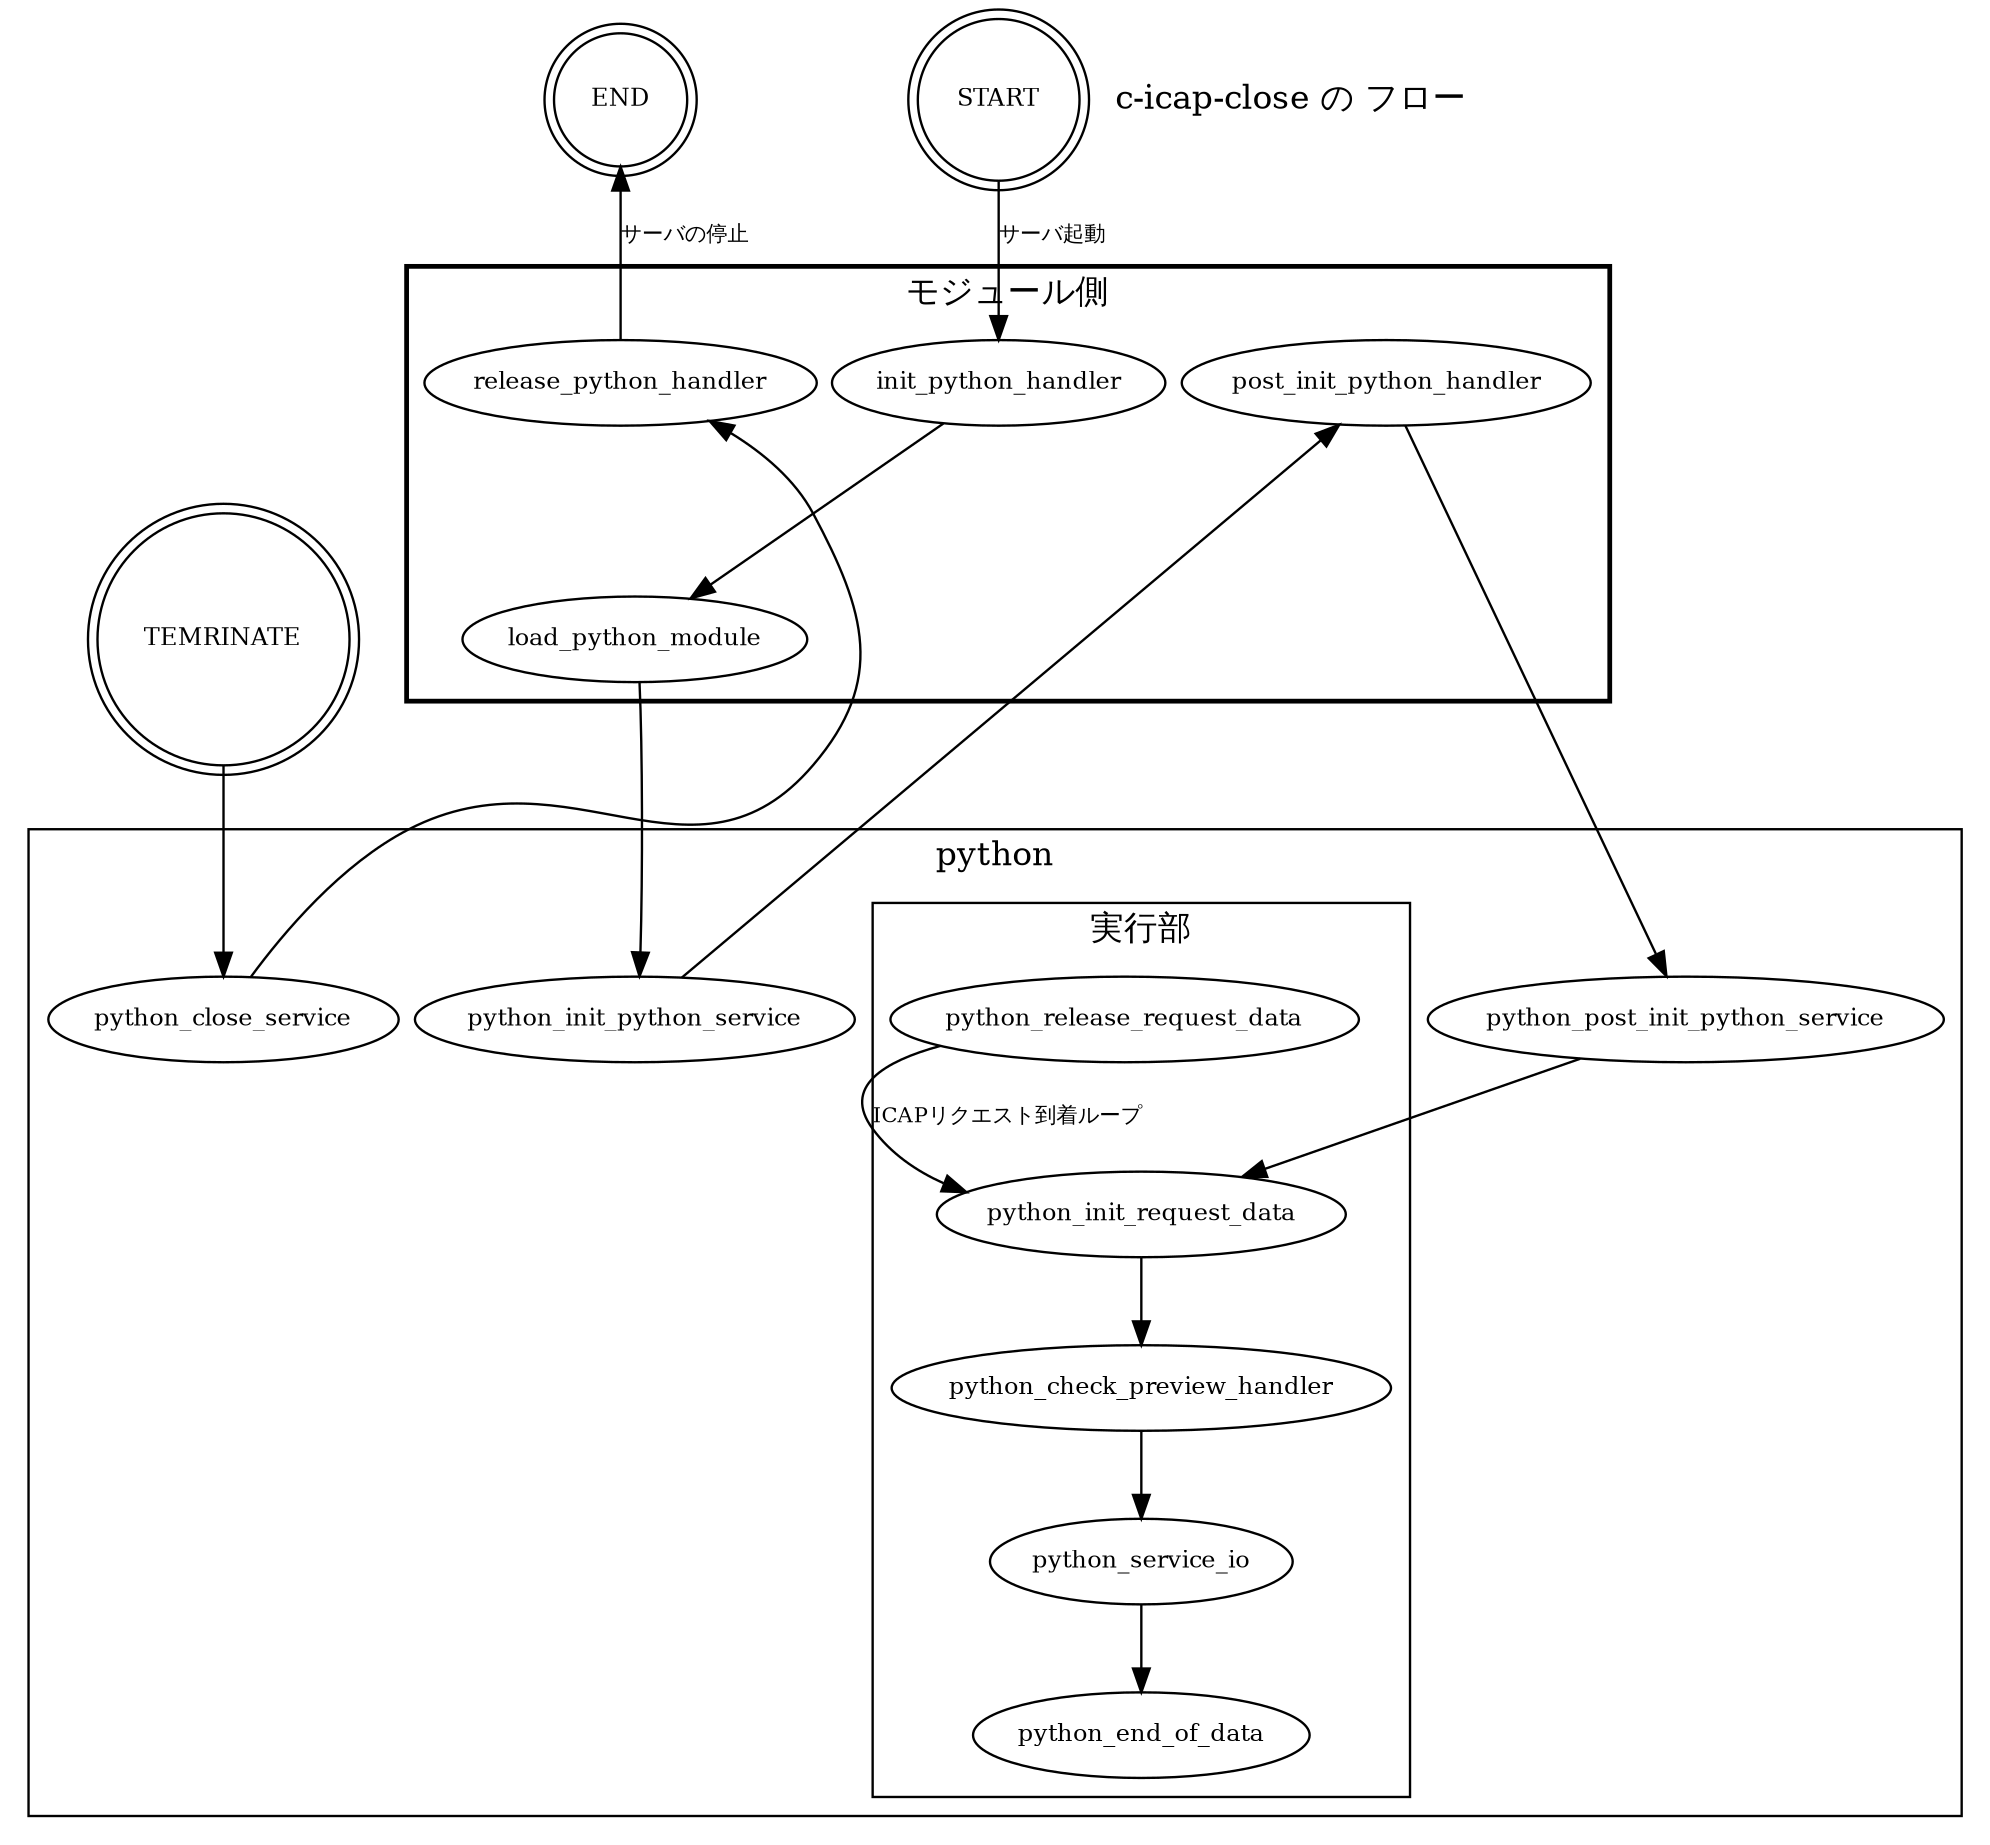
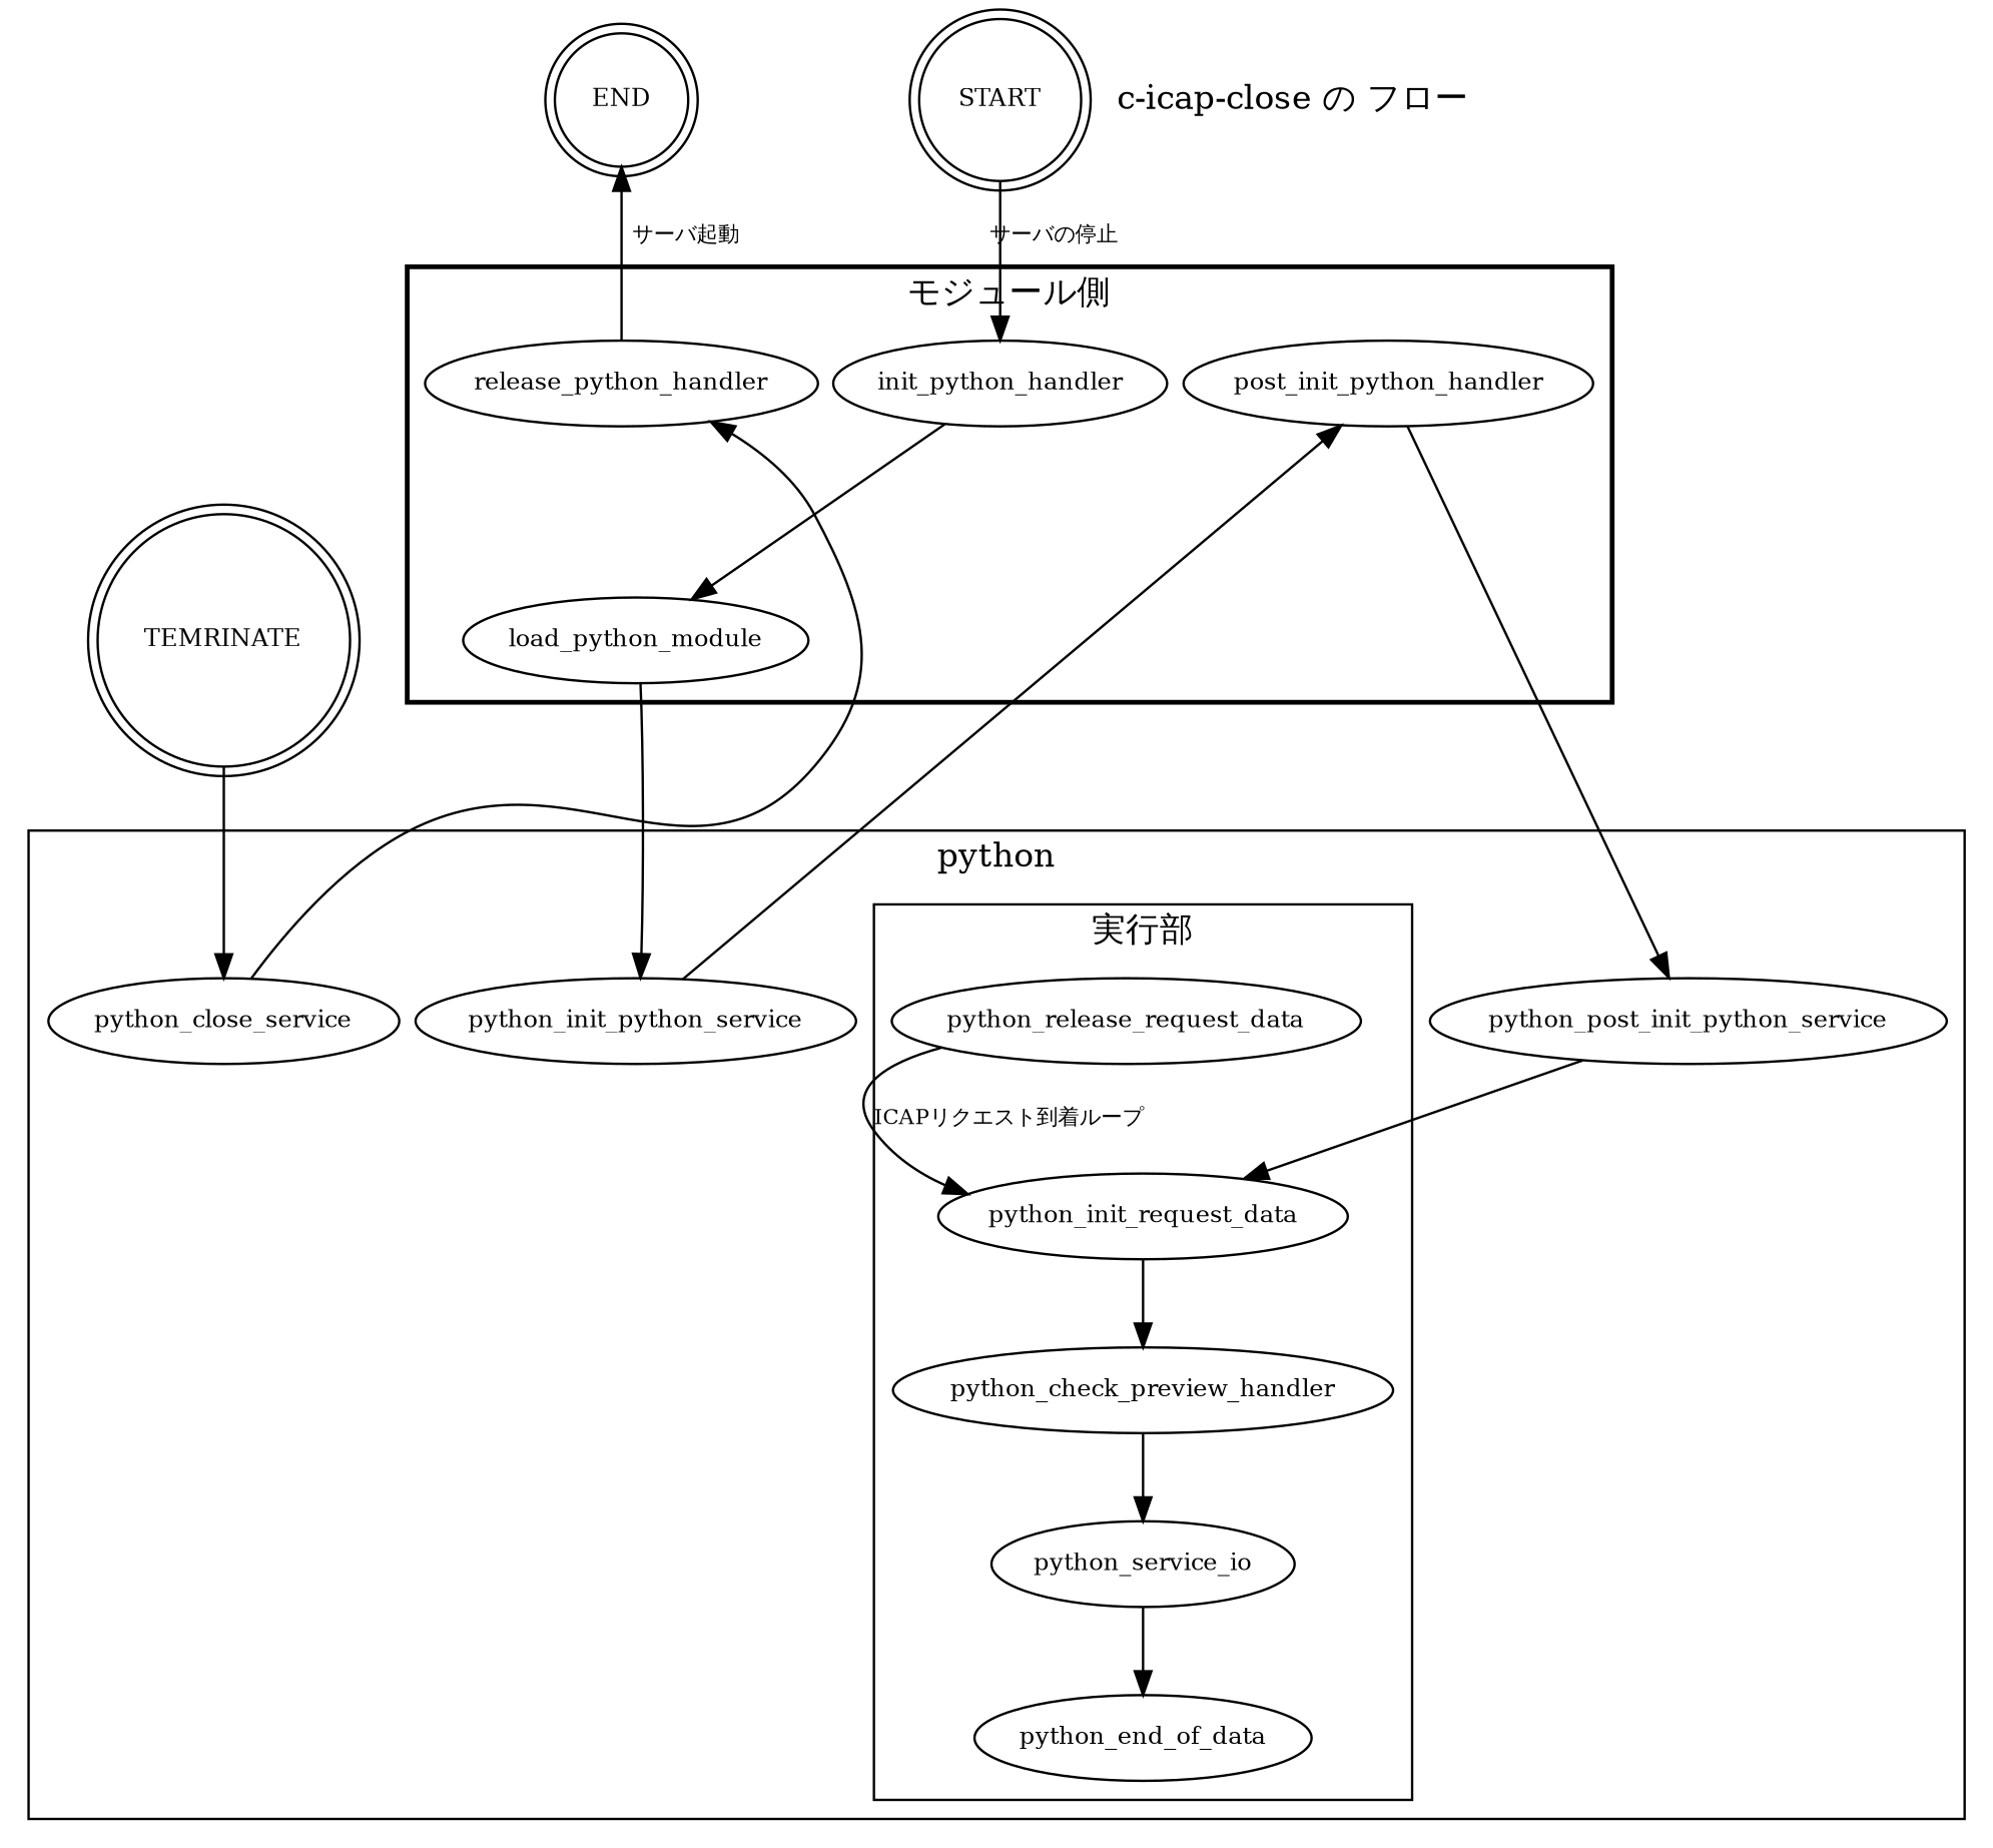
  digraph {
    nodesep=0.1
    node [fontsize=10]
    edge [fontsize=9]
    n1 [label=init_python_handler]
    n2 [label=python_init_python_service]
    n3 [label=python_post_init_python_service]
    n4 [label=load_python_module]
    START [shape=doublecircle]
    END [shape=doublecircle]
    n7 [label=post_init_python_handler]
    n8 [label=release_python_handler]
    n9 [label=python_init_request_data]
    n10 [label=python_check_preview_handler]
    n11 [label=python_service_io]
    n12 [label=python_end_of_data]
    n13 [label=python_release_request_data]
    n14 [label=python_close_service]
    n15 [label=TEMRINATE shape=doublecircle]
    n16 [label="c-icap-close の フロー" shape=none fontsize=""]
    subgraph sub_1 {
      n1
      n2
      n3
      n4
    }
    subgraph sub_2 {
      rank=same
      START
      END
    }
    subgraph cluster_3 {
      label="モジュール側"
      style=bold
      n1
      n4
      n7
      n8
    }
    subgraph cluster_4 {
      label=python
      n2
      n3
      n14
      subgraph cluster_5 {
        label="実行部"
        n9
        n10
        n11
        n12
        n13
      }
    }
    subgraph cluster_6 {
    }
    subgraph cluster_7 {
    }
    subgraph sub_8 {
      n8
      n14
      n15
    }
    n1 -> n2 [style=invis]
    n1 -> n3 [style=invis]
    n1 -> n4
    n2 -> n7
    n3 -> n9
    n4 -> n2 [style=invis]
    n4 -> n2
    n4 -> n3 [style=invis]
-   START -> n1 [label="サーバ起動"]
+   START -> n1 [label="サーバの停止"]
    n7 -> n3
-   n8 -> END [label="サーバの停止"]
+   n8 -> END [label="サーバ起動"]
    n9 -> n10
    n10 -> n11
    n11 -> n12
    n13 -> n9 [label="ICAPリクエスト到着ループ"]
    n14 -> n8
    n15 -> n14
  }
